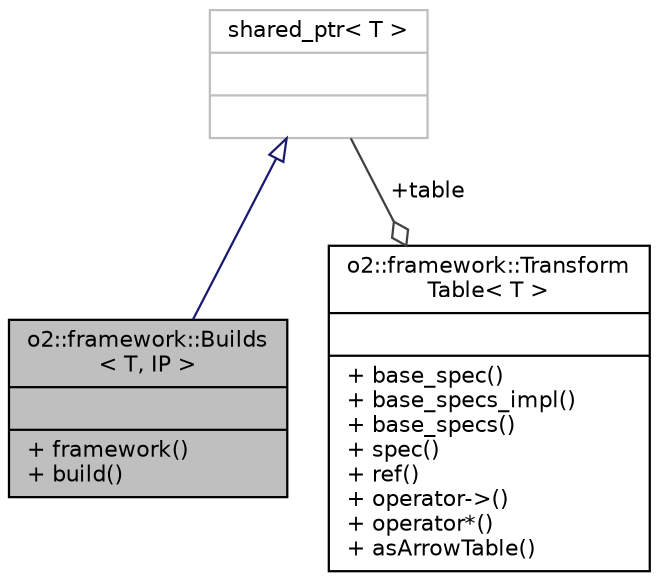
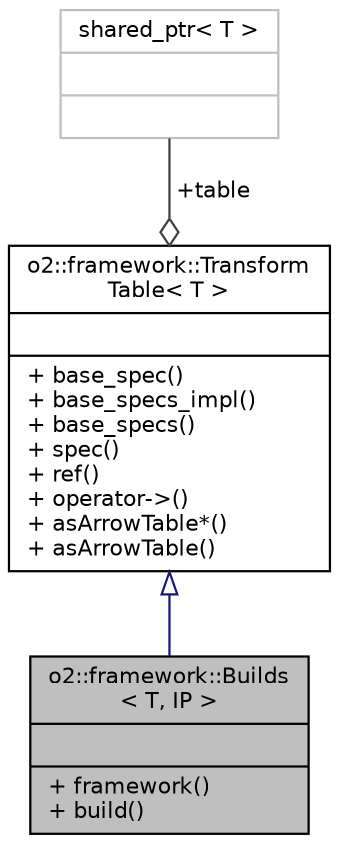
  digraph {
    node [color=black fontname=Helvetica fontsize=10 shape=record]
    edge [fontname=Helvetica fontsize=10 labelfontname=Helvetica labelfontsize=10 style=solid]
    n1 [fillcolor=grey75 fontcolor=black height=0.2 label="{o2::framework::Builds\l\< T, IP \>\n||+ framework()\l+ build()\l}" style=filled width=0.4]
-   n2 [height=0.2 label="{o2::framework::Transform\lTable\< T \>\n||+ base_spec()\l+ base_specs_impl()\l+ base_specs()\l+ spec()\l+ ref()\l+ operator-\>()\l+ operator*()\l+ asArrowTable()\l}" width=0.4]
+   n2 [height=0.2 label="{o2::framework::Transform\lTable\< T \>\n||+ base_spec()\l+ base_specs_impl()\l+ base_specs()\l+ spec()\l+ ref()\l+ operator-\>()\l+ asArrowTable*()\l+ asArrowTable()\l}" width=0.4]
    n3 [color=grey75 height=0.2 label="{shared_ptr\< T \>\n||}" width=0.4]
-   n3 -> n1 [arrowtail=onormal color=midnightblue dir=back]
+   n2 -> n1 [arrowtail=onormal color=midnightblue dir=back]
    n3 -> n2 [arrowhead=odiamond color=grey25 label=" +table"]
  }
